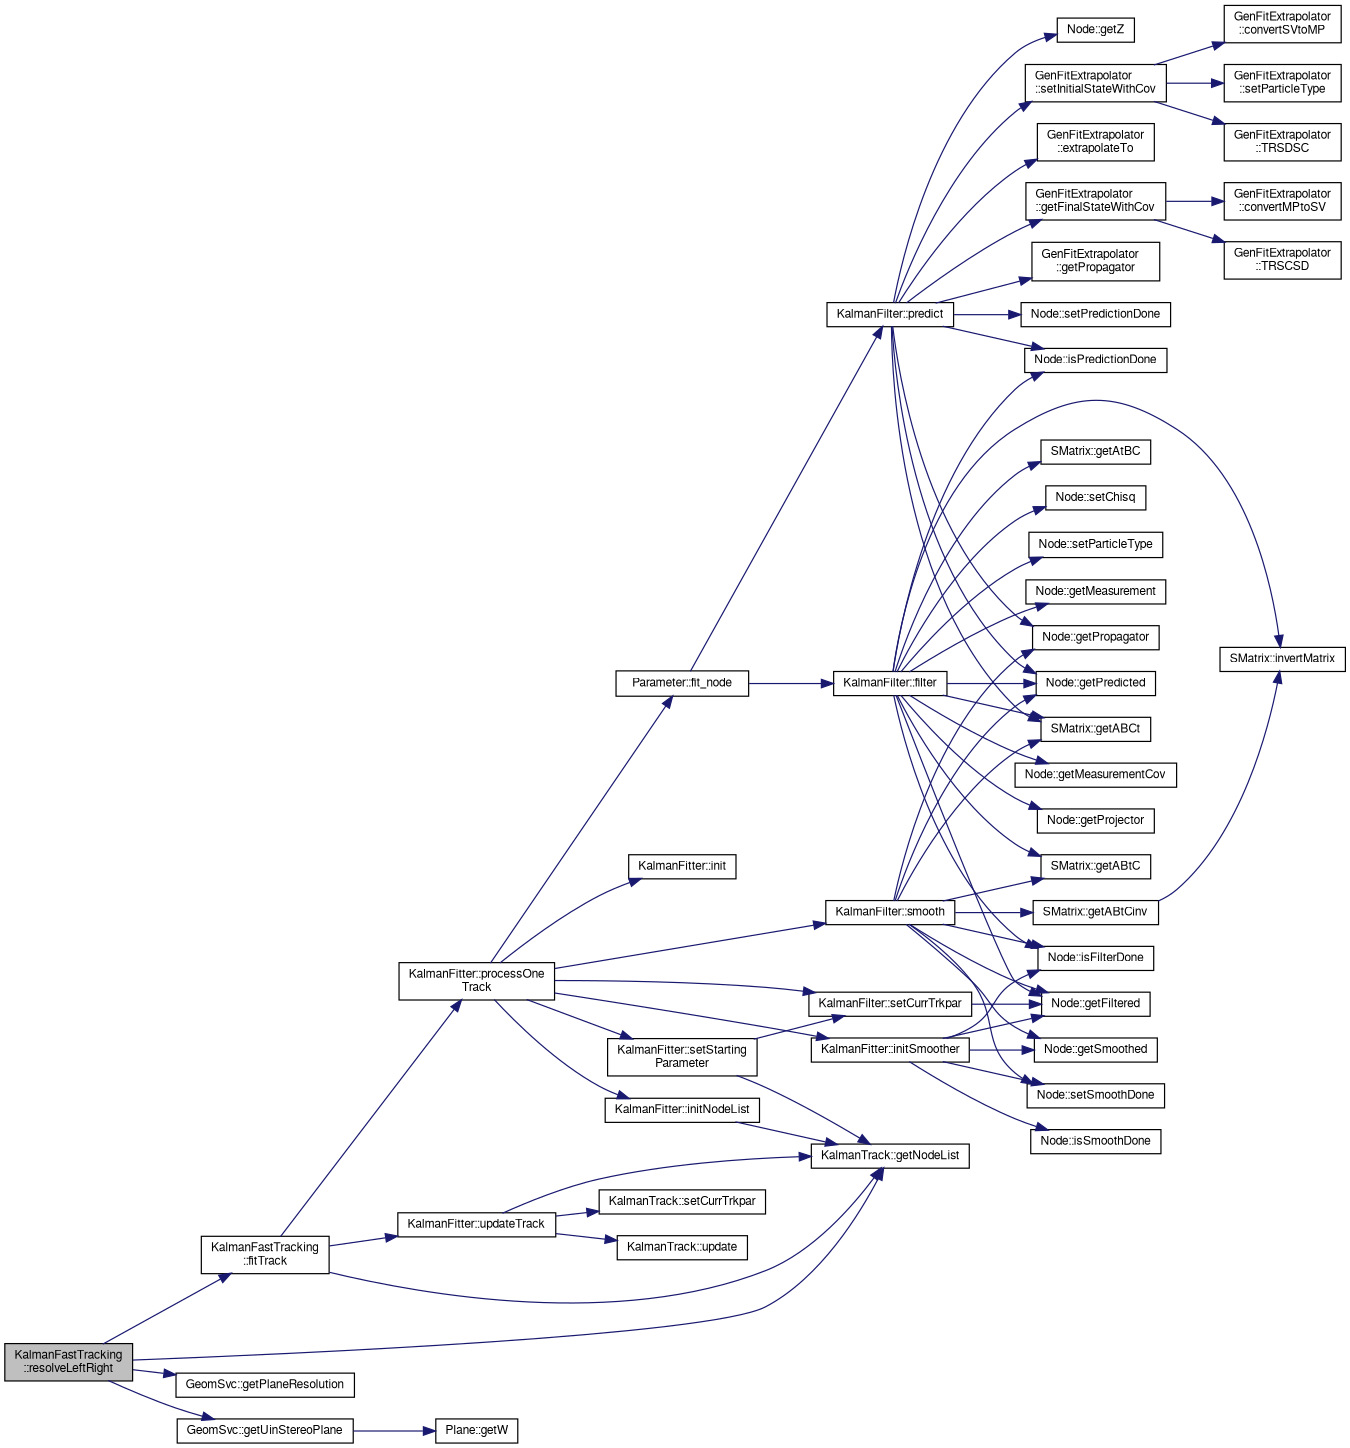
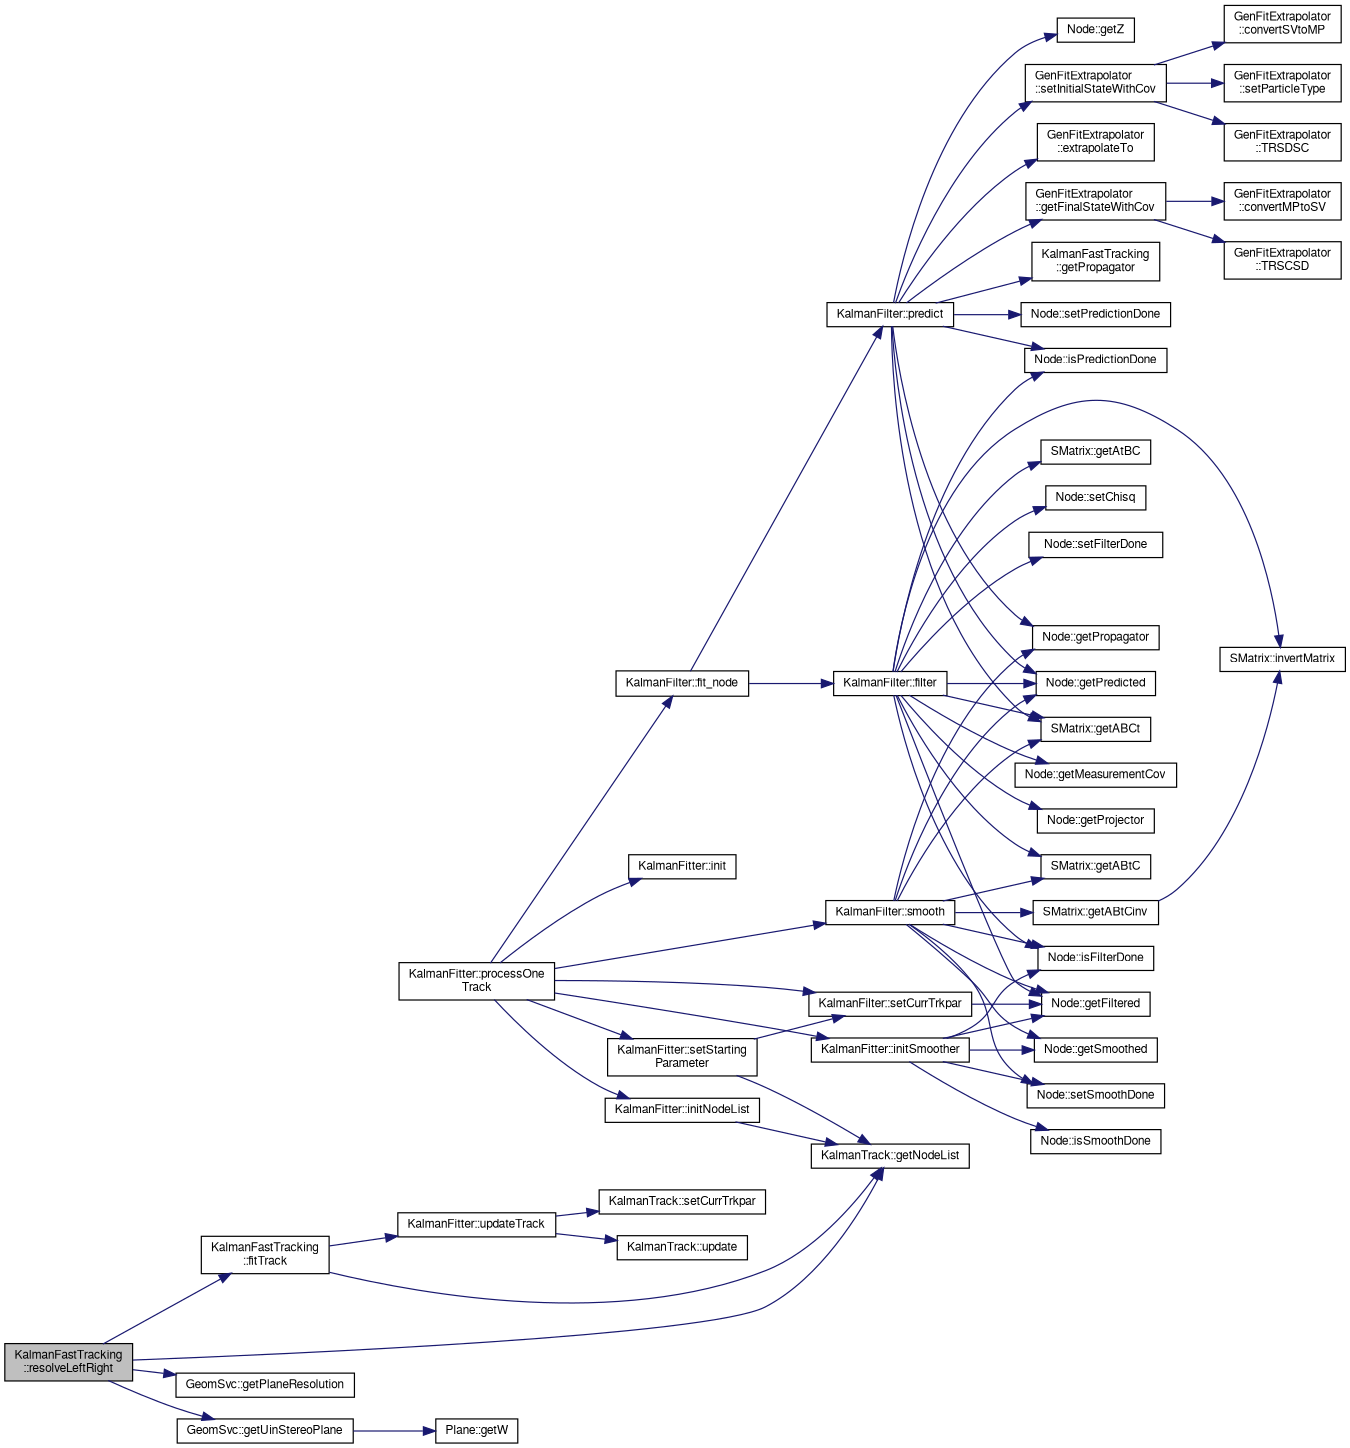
  digraph {
    rankdir=LR
    node [color=black fontname=FreeSans fontsize=10 shape=record]
    edge [color=midnightblue fontname=FreeSans fontsize=10 labelfontname=FreeSans labelfontsize=10 style=solid]
    n1 [fillcolor=grey75 fontcolor=black height=0.2 label="KalmanFastTracking\l::resolveLeftRight" style=filled width=0.4]
    n2 [height=0.2 label="KalmanFastTracking\l::fitTrack" width=0.4]
    n3 [height=0.2 label="KalmanTrack::getNodeList" width=0.4]
    n4 [height=0.2 label="GeomSvc::getPlaneResolution" width=0.4]
    n5 [height=0.2 label="GeomSvc::getUinStereoPlane" width=0.4]
    n6 [height=0.2 label="KalmanFitter::processOne\lTrack" width=0.4]
    n7 [height=0.2 label="KalmanFitter::updateTrack" width=0.4]
    n8 [height=0.2 label="Plane::getW" width=0.4]
    n9 [height=0.2 label="KalmanFitter::initNodeList" width=0.4]
    n10 [height=0.2 label="KalmanFitter::setStarting\lParameter" width=0.4]
    n11 [height=0.2 label="KalmanFilter::setCurrTrkpar" width=0.4]
    n12 [height=0.2 label="KalmanFitter::init" width=0.4]
-   n13 [height=0.2 label="Parameter::fit_node" width=0.4]
+   n13 [height=0.2 label="KalmanFilter::fit_node" width=0.4]
    n14 [height=0.2 label="KalmanFitter::initSmoother" width=0.4]
    n15 [height=0.2 label="KalmanFilter::smooth" width=0.4]
    n16 [height=0.2 label="KalmanTrack::setCurrTrkpar" width=0.4]
    n17 [height=0.2 label="KalmanTrack::update" width=0.4]
    n18 [height=0.2 label="Node::getFiltered" width=0.4]
    n19 [height=0.2 label="KalmanFilter::predict" width=0.4]
    n20 [height=0.2 label="KalmanFilter::filter" width=0.4]
    n21 [height=0.2 label="Node::isFilterDone" width=0.4]
    n22 [height=0.2 label="Node::isSmoothDone" width=0.4]
    n23 [height=0.2 label="Node::getSmoothed" width=0.4]
    n24 [height=0.2 label="Node::setSmoothDone" width=0.4]
    n25 [height=0.2 label="Node::getPredicted" width=0.4]
    n26 [height=0.2 label="Node::getPropagator" width=0.4]
    n27 [height=0.2 label="SMatrix::getABCt" width=0.4]
    n28 [height=0.2 label="SMatrix::getABtC" width=0.4]
    n29 [height=0.2 label="SMatrix::getABtCinv" width=0.4]
    n30 [height=0.2 label="Node::isPredictionDone" width=0.4]
    n31 [height=0.2 label="Node::getZ" width=0.4]
    n32 [height=0.2 label="GenFitExtrapolator\l::setInitialStateWithCov" width=0.4]
    n33 [height=0.2 label="GenFitExtrapolator\l::extrapolateTo" width=0.4]
    n34 [height=0.2 label="GenFitExtrapolator\l::getFinalStateWithCov" width=0.4]
-   n35 [height=0.2 label="GenFitExtrapolator\l::getPropagator" width=0.4]
+   n35 [height=0.2 label="KalmanFastTracking\l::getPropagator" width=0.4]
    n36 [height=0.2 label="Node::setPredictionDone" width=0.4]
-   n37 [height=0.2 label="Node::getMeasurement" width=0.4]
    n38 [height=0.2 label="Node::getMeasurementCov" width=0.4]
    n39 [height=0.2 label="Node::getProjector" width=0.4]
    n40 [height=0.2 label="SMatrix::invertMatrix" width=0.4]
    n41 [height=0.2 label="SMatrix::getAtBC" width=0.4]
    n42 [height=0.2 label="Node::setChisq" width=0.4]
-   n43 [height=0.2 label="Node::setParticleType" width=0.4]
+   n43 [height=0.2 label="Node::setFilterDone" width=0.4]
    n44 [height=0.2 label="GenFitExtrapolator\l::convertSVtoMP" width=0.4]
    n45 [height=0.2 label="GenFitExtrapolator\l::setParticleType" width=0.4]
    n46 [height=0.2 label="GenFitExtrapolator\l::TRSDSC" width=0.4]
    n47 [height=0.2 label="GenFitExtrapolator\l::convertMPtoSV" width=0.4]
    n48 [height=0.2 label="GenFitExtrapolator\l::TRSCSD" width=0.4]
    n1 -> n2
    n1 -> n3
    n1 -> n4
    n1 -> n5
    n2 -> n3
-   n2 -> n6
    n2 -> n7
    n5 -> n8
    n6 -> n9
    n6 -> n10
    n6 -> n11
    n6 -> n12
    n6 -> n13
    n6 -> n14
    n6 -> n15
-   n7 -> n3
    n7 -> n16
    n7 -> n17
    n9 -> n3
    n10 -> n3
    n10 -> n11
    n11 -> n18
    n13 -> n19
    n13 -> n20
    n14 -> n18
    n14 -> n21
    n14 -> n22
    n14 -> n23
    n14 -> n24
    n15 -> n18
    n15 -> n21
    n15 -> n23
    n15 -> n24
    n15 -> n25
    n15 -> n26
    n15 -> n27
    n15 -> n28
    n15 -> n29
    n19 -> n25
    n19 -> n26
    n19 -> n27
    n19 -> n30
    n19 -> n31
    n19 -> n32
    n19 -> n33
    n19 -> n34
    n19 -> n35
    n19 -> n36
    n20 -> n18
    n20 -> n21
    n20 -> n25
    n20 -> n27
    n20 -> n28
    n20 -> n30
-   n20 -> n37
    n20 -> n38
    n20 -> n39
    n20 -> n40
    n20 -> n41
    n20 -> n42
    n20 -> n43
    n29 -> n40
    n32 -> n44
    n32 -> n45
    n32 -> n46
    n34 -> n47
    n34 -> n48
  }
